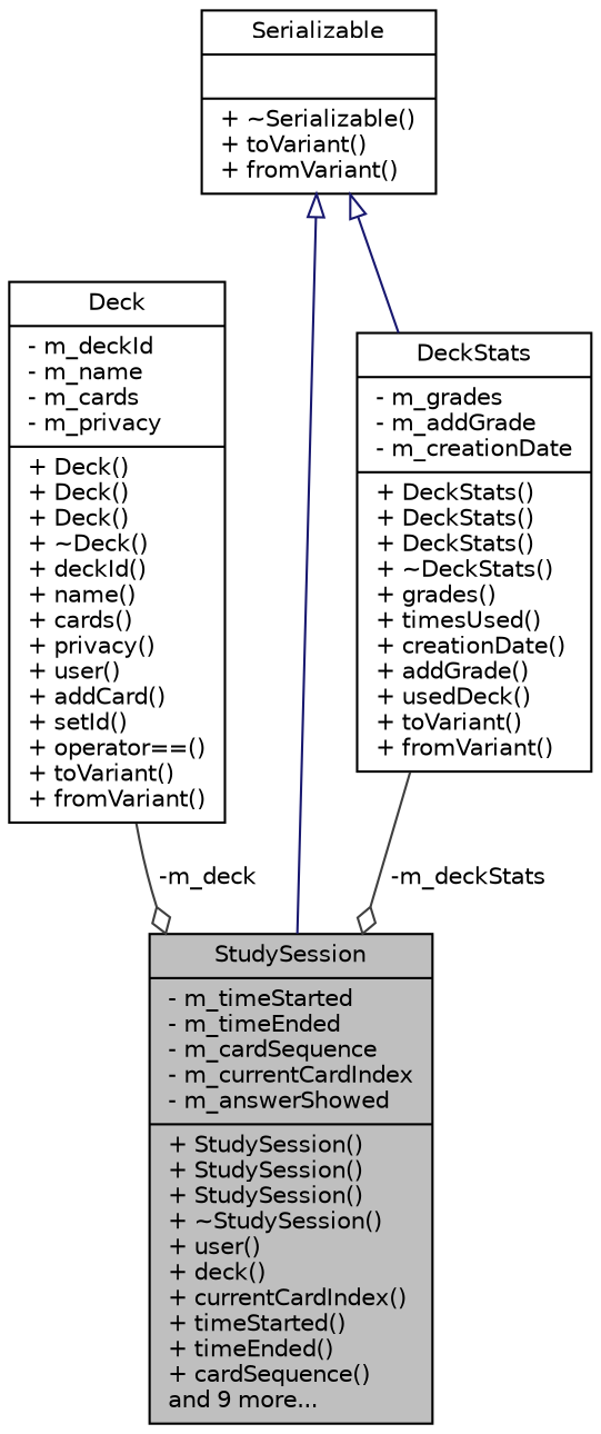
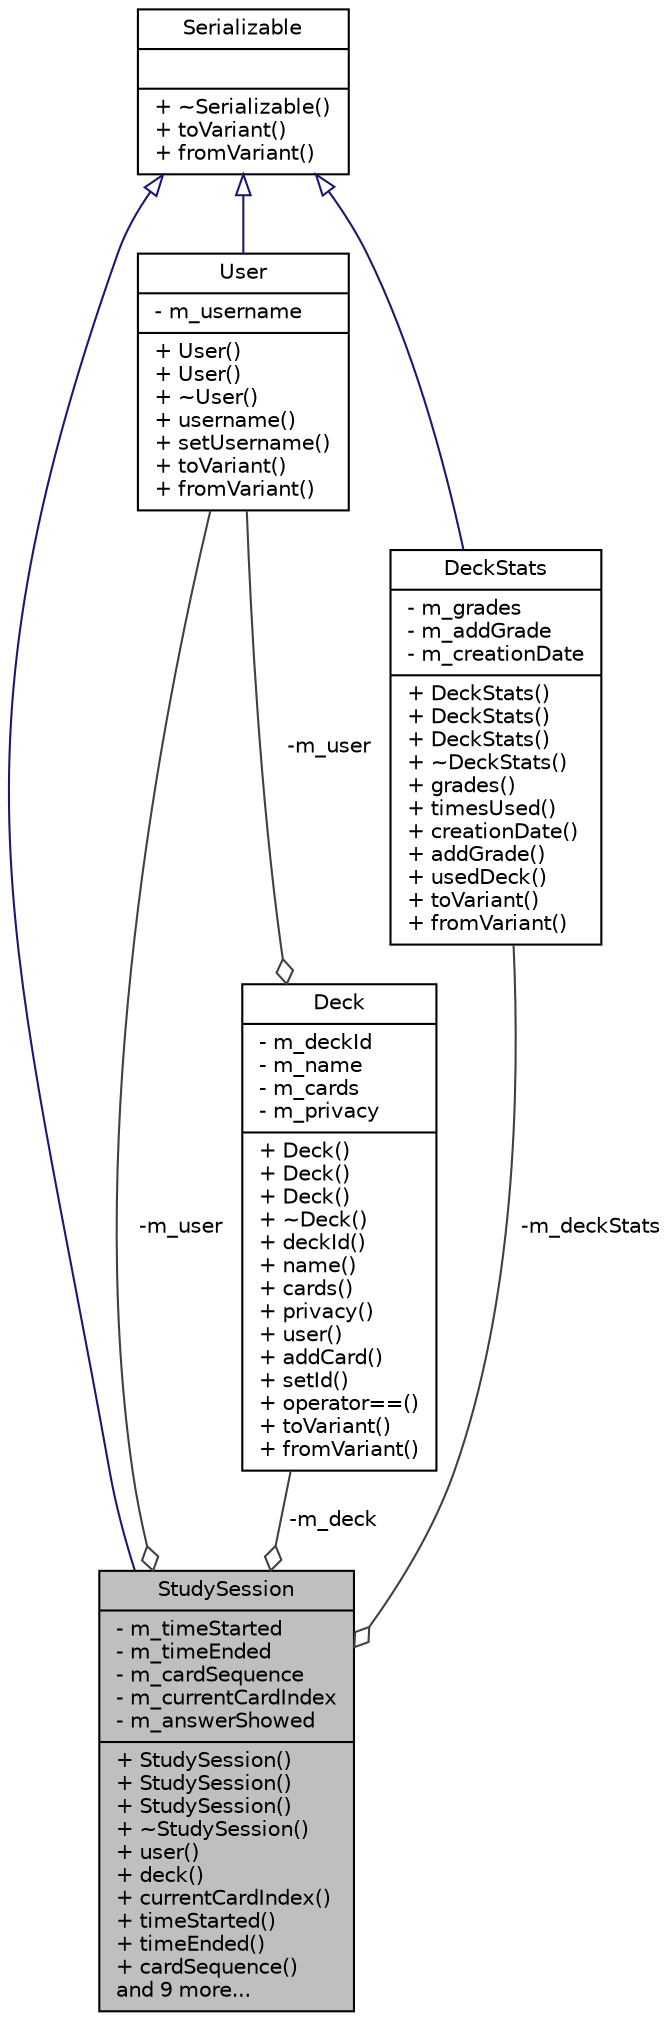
  digraph {
    node [color=black fillcolor=white fontname=Helvetica fontsize=10 shape=record style=filled]
    edge [arrowhead=odiamond color=grey25 fontname=Helvetica fontsize=10 labelfontname=Helvetica labelfontsize=10 style=solid]
    n1 [fillcolor=grey75 fontcolor=black height=0.2 label="{StudySession\n|- m_timeStarted\l- m_timeEnded\l- m_cardSequence\l- m_currentCardIndex\l- m_answerShowed\l|+ StudySession()\l+ StudySession()\l+ StudySession()\l+ ~StudySession()\l+ user()\l+ deck()\l+ currentCardIndex()\l+ timeStarted()\l+ timeEnded()\l+ cardSequence()\land 9 more...\l}" width=0.4]
    n2 [height=0.2 label="{Deck\n|- m_deckId\l- m_name\l- m_cards\l- m_privacy\l|+ Deck()\l+ Deck()\l+ Deck()\l+ ~Deck()\l+ deckId()\l+ name()\l+ cards()\l+ privacy()\l+ user()\l+ addCard()\l+ setId()\l+ operator==()\l+ toVariant()\l+ fromVariant()\l}" width=0.4]
    n3 [height=0.2 label="{Serializable\n||+ ~Serializable()\l+ toVariant()\l+ fromVariant()\l}" width=0.4]
+   n4 [height=0.2 label="{User\n|- m_username\l|+ User()\l+ User()\l+ ~User()\l+ username()\l+ setUsername()\l+ toVariant()\l+ fromVariant()\l}" width=0.4]
    n5 [height=0.2 label="{DeckStats\n|- m_grades\l- m_addGrade\l- m_creationDate\l|+ DeckStats()\l+ DeckStats()\l+ DeckStats()\l+ ~DeckStats()\l+ grades()\l+ timesUsed()\l+ creationDate()\l+ addGrade()\l+ usedDeck()\l+ toVariant()\l+ fromVariant()\l}" width=0.4]
    n2 -> n1 [label=" -m_deck"]
    n3 -> n1 [arrowtail=onormal color=midnightblue dir=back arrowhead=""]
+   n3 -> n4 [arrowtail=onormal color=midnightblue dir=back arrowhead=""]
    n3 -> n5 [arrowtail=onormal color=midnightblue dir=back arrowhead=""]
+   n4 -> n1 [label=" -m_user"]
+   n4 -> n2 [label=" -m_user"]
    n5 -> n1 [label=" -m_deckStats"]
  }
